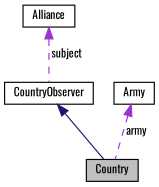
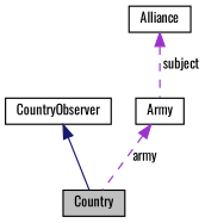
  digraph {
    fontname=Oswald
    node [color=black fillcolor=white fontname=Oswald fontsize=10 shape=record style=filled]
    edge [color=darkorchid3 dir=back fontname=Oswald fontsize=10 labelfontname=Helvetica labelfontsize=10 style=dashed]
    n1 [fillcolor=grey75 fontcolor=black height=0.2 label=Country width=0.4]
    n2 [height=0.2 label=CountryObserver width=0.4]
    n3 [height=0.2 label=Army width=0.4]
    n4 [height=0.2 label=Alliance width=0.4]
    n2 -> n1 [color=midnightblue style=solid]
    n3 -> n1 [label=" army"]
-   n4 -> n2 [label=" subject"]
+   n4 -> n3 [label=" subject"]
  }
